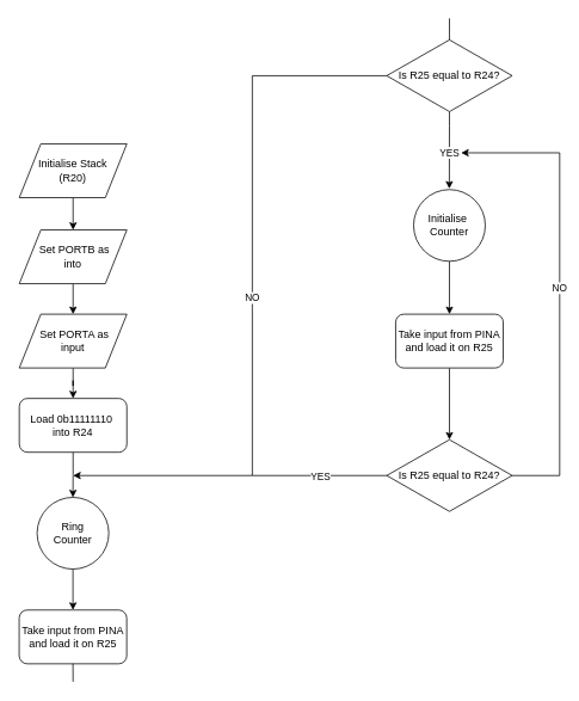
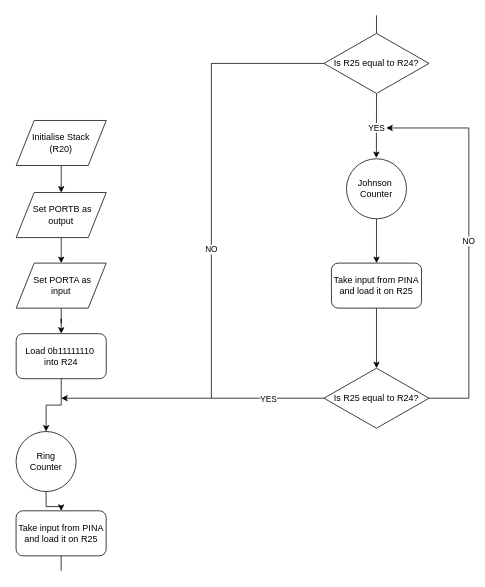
  <mxCell id="0" />
  <mxCell id="1" parent="0" />
  <mxCell id="2" style="edgeStyle=orthogonalEdgeStyle;rounded=0;orthogonalLoop=1;jettySize=auto;html=1;exitX=0.5;exitY=1;exitDx=0;exitDy=0;entryX=0.5;entryY=0;entryDx=0;entryDy=0;" edge="1" parent="1" source="3" target="5"><mxGeometry relative="1" as="geometry"><mxPoint x="91" y="260" as="targetPoint" /></mxGeometry></mxCell>
  <mxCell id="3" value="Initialise Stack&lt;br&gt;(R20)" style="shape=parallelogram;perimeter=parallelogramPerimeter;whiteSpace=wrap;html=1;" vertex="1" parent="1"><mxGeometry x="21" y="160" width="120" height="60" as="geometry" /></mxCell>
  <mxCell id="4" style="edgeStyle=orthogonalEdgeStyle;rounded=0;orthogonalLoop=1;jettySize=auto;html=1;exitX=0.5;exitY=1;exitDx=0;exitDy=0;entryX=0.5;entryY=0;entryDx=0;entryDy=0;" edge="1" parent="1" source="5" target="7"><mxGeometry relative="1" as="geometry" /></mxCell>
- <mxCell id="5" value="&amp;nbsp; Set PORTB as&amp;nbsp;&lt;br&gt;into" style="shape=parallelogram;perimeter=parallelogramPerimeter;whiteSpace=wrap;html=1;" vertex="1" parent="1"><mxGeometry x="21" y="256" width="120" height="60" as="geometry" /></mxCell>
+ <mxCell id="5" value="&amp;nbsp; Set PORTB as&amp;nbsp;&lt;br&gt;output" style="shape=parallelogram;perimeter=parallelogramPerimeter;whiteSpace=wrap;html=1;" vertex="1" parent="1"><mxGeometry x="21" y="256" width="120" height="60" as="geometry" /></mxCell>
  <mxCell id="6" style="edgeStyle=orthogonalEdgeStyle;rounded=0;orthogonalLoop=1;jettySize=auto;html=1;exitX=0.5;exitY=1;exitDx=0;exitDy=0;" edge="1" parent="1" source="7" target="9"><mxGeometry relative="1" as="geometry"><mxPoint x="81" y="450" as="targetPoint" /></mxGeometry></mxCell>
  <mxCell id="7" value="&amp;nbsp; Set PORTA as&amp;nbsp;&lt;br&gt;input" style="shape=parallelogram;perimeter=parallelogramPerimeter;whiteSpace=wrap;html=1;" vertex="1" parent="1"><mxGeometry x="21" y="350" width="120" height="60" as="geometry" /></mxCell>
  <mxCell id="8" style="edgeStyle=orthogonalEdgeStyle;rounded=0;orthogonalLoop=1;jettySize=auto;html=1;exitX=0.5;exitY=1;exitDx=0;exitDy=0;" edge="1" parent="1" source="9" target="11"><mxGeometry relative="1" as="geometry"><mxPoint x="80.857" y="539.857" as="targetPoint" /></mxGeometry></mxCell>
  <mxCell id="9" value="Load&amp;nbsp;0b11111110&amp;nbsp;&lt;br&gt;into R24" style="rounded=1;whiteSpace=wrap;html=1;" vertex="1" parent="1"><mxGeometry x="21" y="444" width="120" height="60" as="geometry" /></mxCell>
  <mxCell id="10" style="edgeStyle=orthogonalEdgeStyle;rounded=0;orthogonalLoop=1;jettySize=auto;html=1;exitX=0.5;exitY=1;exitDx=0;exitDy=0;" edge="1" parent="1" source="11" target="12"><mxGeometry relative="1" as="geometry"><mxPoint x="80.857" y="670" as="targetPoint" /></mxGeometry></mxCell>
- <mxCell id="11" value="Ring&lt;br&gt;Counter" style="ellipse;whiteSpace=wrap;html=1;aspect=fixed;" vertex="1" parent="1"><mxGeometry x="40.857" y="554.357" width="80" height="80" as="geometry" /></mxCell>
+ <mxCell id="11" value="Ring&lt;br&gt;Counter" style="ellipse;whiteSpace=wrap;html=1;aspect=fixed;" vertex="1" parent="1"><mxGeometry x="20.857" y="574.357" width="80" height="80" as="geometry" /></mxCell>
  <mxCell id="12" value="Take input from PINA and load it on R25" style="rounded=1;whiteSpace=wrap;html=1;" vertex="1" parent="1"><mxGeometry x="20.857" y="680" width="120" height="60" as="geometry" /></mxCell>
  <mxCell id="13" value="YES" style="edgeStyle=orthogonalEdgeStyle;rounded=0;orthogonalLoop=1;jettySize=auto;html=1;exitX=0.5;exitY=1;exitDx=0;exitDy=0;" edge="1" parent="1" source="15"><mxGeometry x="0.068" relative="1" as="geometry"><mxPoint x="500.857" y="210" as="targetPoint" /><Array as="points"><mxPoint x="501" y="140" /><mxPoint x="501" y="140" /></Array><mxPoint as="offset" /></mxGeometry></mxCell>
  <mxCell id="14" value="NO" style="edgeStyle=orthogonalEdgeStyle;rounded=0;orthogonalLoop=1;jettySize=auto;html=1;exitX=0;exitY=0.5;exitDx=0;exitDy=0;" edge="1" parent="1" source="15"><mxGeometry relative="1" as="geometry"><mxPoint x="81" y="530" as="targetPoint" /><Array as="points"><mxPoint x="281" y="84" /><mxPoint x="281" y="530" /></Array></mxGeometry></mxCell>
  <mxCell id="15" value="Is R25 equal to R24?" style="rhombus;whiteSpace=wrap;html=1;" vertex="1" parent="1"><mxGeometry x="431" y="44" width="140" height="80" as="geometry" /></mxCell>
  <mxCell id="16" value="" style="endArrow=none;html=1;entryX=0.5;entryY=1;entryDx=0;entryDy=0;" edge="1" parent="1" target="12"><mxGeometry width="50" height="50" relative="1" as="geometry"><mxPoint x="81" y="760" as="sourcePoint" /><mxPoint x="71" y="730" as="targetPoint" /></mxGeometry></mxCell>
  <mxCell id="17" value="" style="endArrow=none;html=1;entryX=0.5;entryY=0;entryDx=0;entryDy=0;" edge="1" parent="1" target="15"><mxGeometry width="50" height="50" relative="1" as="geometry"><mxPoint x="501" y="20" as="sourcePoint" /><mxPoint x="581" y="180" as="targetPoint" /></mxGeometry></mxCell>
  <mxCell id="18" style="edgeStyle=orthogonalEdgeStyle;rounded=0;orthogonalLoop=1;jettySize=auto;html=1;exitX=0.5;exitY=1;exitDx=0;exitDy=0;entryX=0.5;entryY=0;entryDx=0;entryDy=0;" edge="1" parent="1" source="19" target="21"><mxGeometry relative="1" as="geometry" /></mxCell>
- <mxCell id="19" value="Initialise&amp;nbsp;&lt;br&gt;Counter" style="ellipse;whiteSpace=wrap;html=1;aspect=fixed;" vertex="1" parent="1"><mxGeometry x="461" y="211" width="80" height="80" as="geometry" /></mxCell>
+ <mxCell id="19" value="Johnson&amp;nbsp;&lt;br&gt;Counter" style="ellipse;whiteSpace=wrap;html=1;aspect=fixed;" vertex="1" parent="1"><mxGeometry x="461" y="211" width="80" height="80" as="geometry" /></mxCell>
  <mxCell id="20" style="edgeStyle=orthogonalEdgeStyle;rounded=0;orthogonalLoop=1;jettySize=auto;html=1;exitX=0.5;exitY=1;exitDx=0;exitDy=0;entryX=0.5;entryY=0;entryDx=0;entryDy=0;" edge="1" parent="1" source="21" target="24"><mxGeometry relative="1" as="geometry"><mxPoint x="501" y="490" as="targetPoint" /></mxGeometry></mxCell>
  <mxCell id="21" value="Take input from PINA and load it on R25" style="rounded=1;whiteSpace=wrap;html=1;" vertex="1" parent="1"><mxGeometry x="441" y="350" width="120" height="60" as="geometry" /></mxCell>
  <mxCell id="22" value="YES" style="edgeStyle=orthogonalEdgeStyle;rounded=0;orthogonalLoop=1;jettySize=auto;html=1;exitX=0;exitY=0.5;exitDx=0;exitDy=0;endArrow=none;endFill=0;" edge="1" parent="1" source="24"><mxGeometry relative="1" as="geometry"><mxPoint x="281" y="530" as="targetPoint" /></mxGeometry></mxCell>
  <mxCell id="23" value="NO" style="edgeStyle=orthogonalEdgeStyle;rounded=0;orthogonalLoop=1;jettySize=auto;html=1;exitX=1;exitY=0.5;exitDx=0;exitDy=0;endArrow=classic;endFill=1;" edge="1" parent="1" source="24"><mxGeometry relative="1" as="geometry"><mxPoint x="514" y="170" as="targetPoint" /><mxPoint x="573.857" y="529.857" as="sourcePoint" /><Array as="points"><mxPoint x="624" y="530" /><mxPoint x="624" y="170" /></Array></mxGeometry></mxCell>
  <mxCell id="24" value="Is R25 equal to R24?" style="rhombus;whiteSpace=wrap;html=1;" vertex="1" parent="1"><mxGeometry x="431" y="490" width="140" height="80" as="geometry" /></mxCell>
